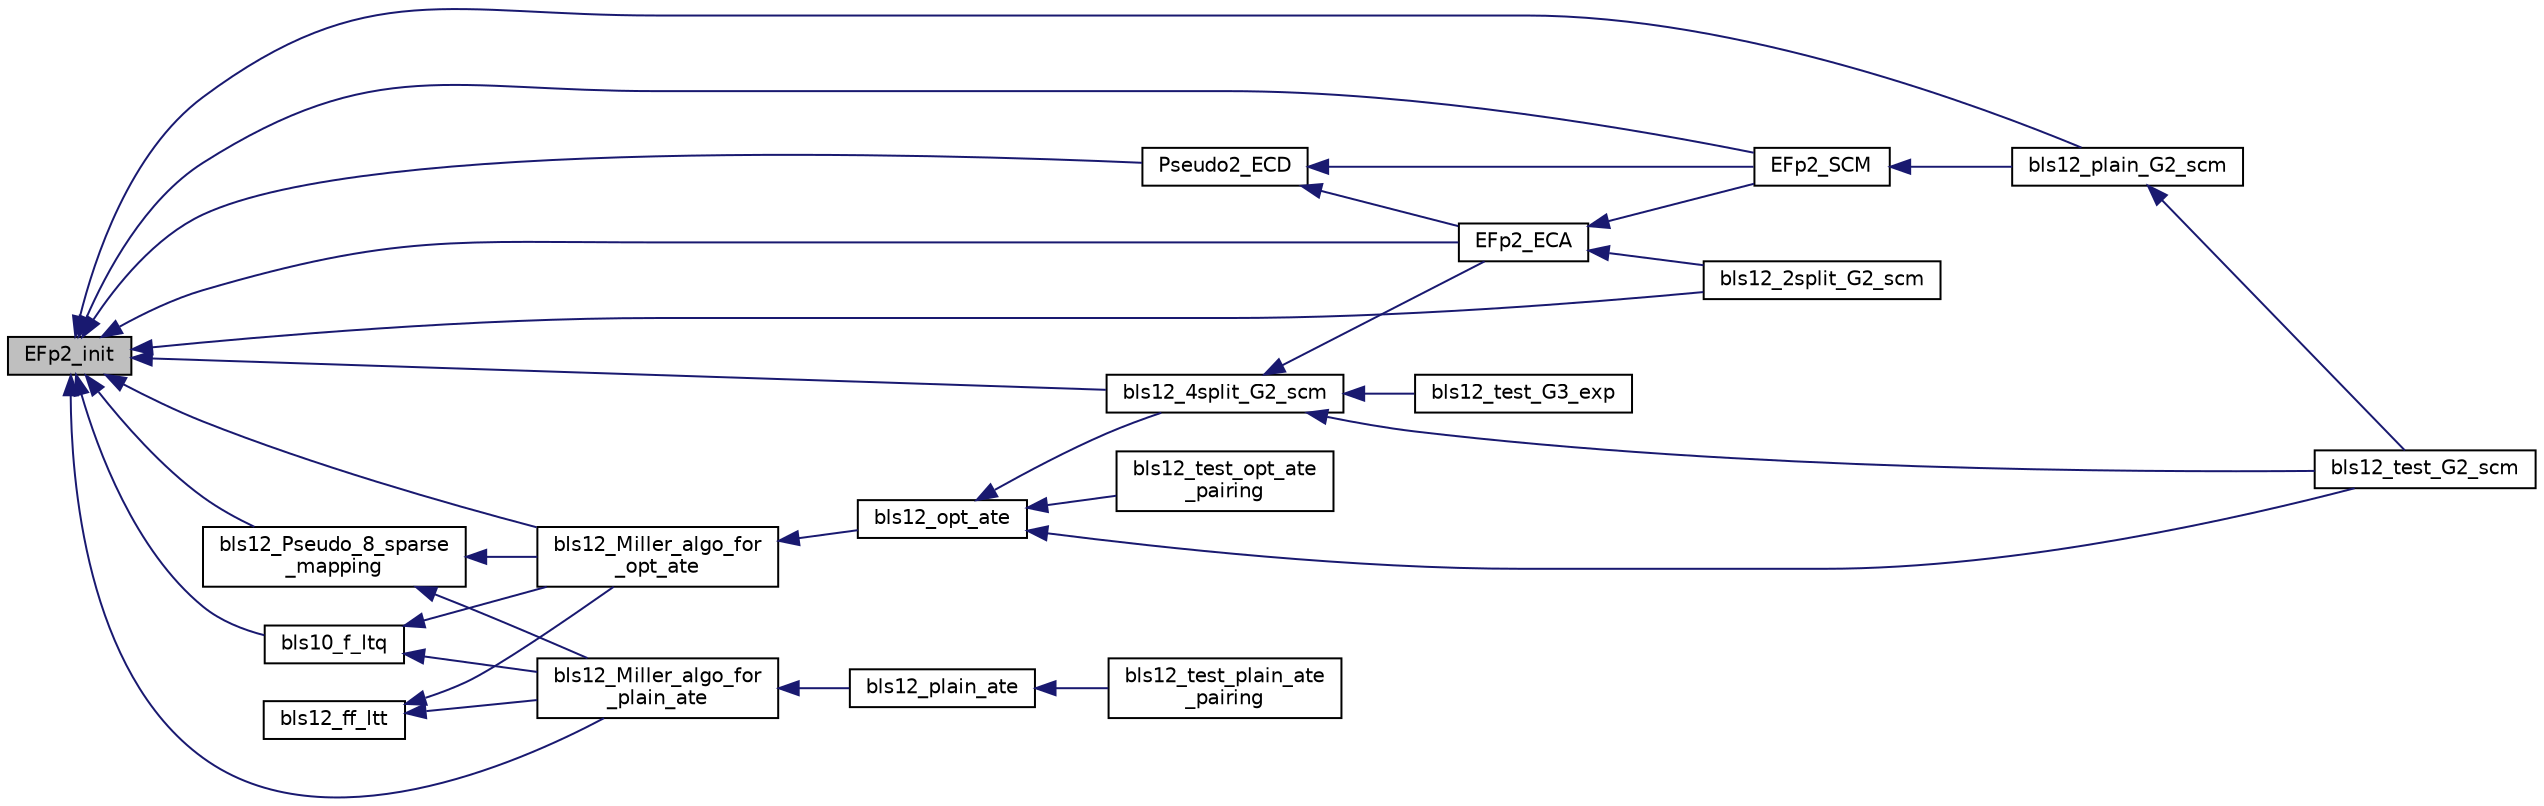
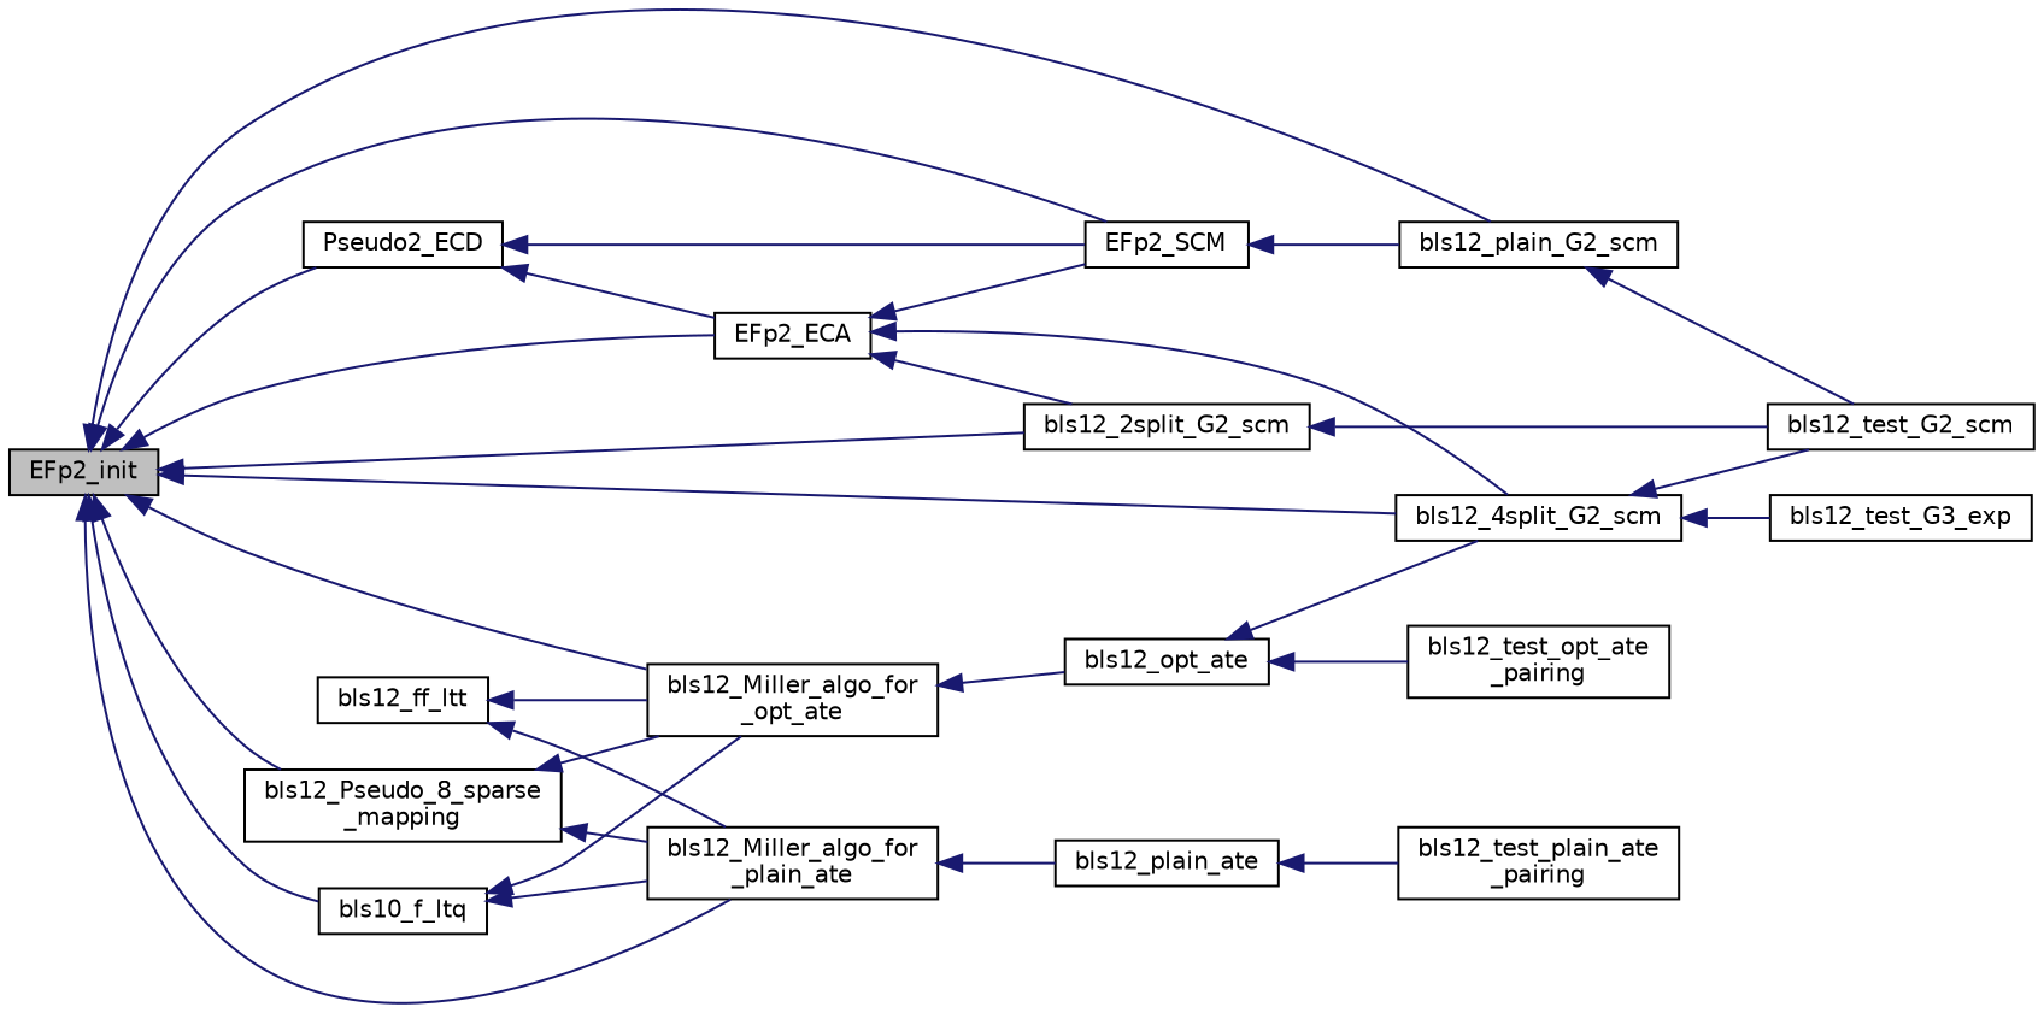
  digraph {
    rankdir=LR
    node [color=black fillcolor=white fontname=Helvetica fontsize=10 shape=record style=filled]
    edge [color=midnightblue dir=back fontname=Helvetica fontsize=10 labelfontname=Helvetica labelfontsize=10 style=solid]
    n1 [fillcolor=grey75 fontcolor=black height=0.2 label=EFp2_init width=0.4]
    n2 [height=0.2 label=bls12_2split_G2_scm width=0.4]
    n3 [height=0.2 label=bls12_4split_G2_scm width=0.4]
    n4 [height=0.2 label=bls10_f_ltq width=0.4]
    n5 [height=0.2 label="bls12_Miller_algo_for\l_opt_ate" width=0.4]
    n6 [height=0.2 label="bls12_Miller_algo_for\l_plain_ate" width=0.4]
    n7 [height=0.2 label=bls12_plain_G2_scm width=0.4]
    n8 [height=0.2 label="bls12_Pseudo_8_sparse\l_mapping" width=0.4]
    n9 [height=0.2 label=EFp2_ECA width=0.4]
    n10 [height=0.2 label=EFp2_SCM width=0.4]
    n11 [height=0.2 label=Pseudo2_ECD width=0.4]
    n12 [height=0.2 label=bls12_test_G2_scm width=0.4]
    n13 [height=0.2 label=bls12_test_G3_exp width=0.4]
    n14 [height=0.2 label=bls12_opt_ate width=0.4]
    n15 [height=0.2 label=bls12_plain_ate width=0.4]
    n16 [height=0.2 label=bls12_ff_ltt width=0.4]
    n17 [height=0.2 label="bls12_test_opt_ate\l_pairing" width=0.4]
    n18 [height=0.2 label="bls12_test_plain_ate\l_pairing" width=0.4]
    n1 -> n2
    n1 -> n3
    n1 -> n4
    n1 -> n5
    n1 -> n6
    n1 -> n7
    n1 -> n8
    n1 -> n9
    n1 -> n10
    n1 -> n11
-   n14 -> n12
+   n2 -> n12
    n3 -> n12
    n3 -> n13
    n4 -> n5
    n4 -> n6
    n5 -> n14
    n6 -> n15
    n7 -> n12
    n8 -> n5
    n8 -> n6
    n9 -> n2
-   n3 -> n9
+   n9 -> n3
    n9 -> n10
    n10 -> n7
    n11 -> n9
    n11 -> n10
    n14 -> n3
    n14 -> n17
    n15 -> n18
    n16 -> n5
    n16 -> n6
  }
